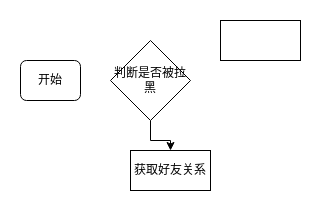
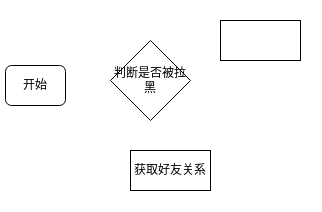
  <mxCell id="0" />
  <mxCell id="1" parent="0" />
- <mxCell id="2" value="开始" style="rounded=1;whiteSpace=wrap;html=1;" vertex="1" parent="1"><mxGeometry x="20" y="60" width="60" height="40" as="geometry" /></mxCell>
+ <mxCell id="2" value="开始" style="rounded=1;whiteSpace=wrap;html=1;" vertex="1" parent="1"><mxGeometry x="5" y="65" width="60" height="40" as="geometry" /></mxCell>
  <mxCell id="3" value="" style="rounded=0;whiteSpace=wrap;html=1;" vertex="1" parent="1"><mxGeometry x="220" y="20" width="80" height="40" as="geometry" /></mxCell>
- <mxCell id="4" style="edgeStyle=orthogonalEdgeStyle;rounded=0;orthogonalLoop=1;jettySize=auto;html=1;entryX=0.5;entryY=0;entryDx=0;entryDy=0;" edge="1" parent="1" source="5" target="6"><mxGeometry relative="1" as="geometry" /></mxCell>
  <mxCell id="5" value="判断是否被拉黑" style="rhombus;whiteSpace=wrap;html=1;" vertex="1" parent="1"><mxGeometry x="110" y="40" width="80" height="80" as="geometry" /></mxCell>
  <mxCell id="6" value="获取好友关系" style="rounded=0;whiteSpace=wrap;html=1;" vertex="1" parent="1"><mxGeometry x="130" y="150" width="80" height="40" as="geometry" /></mxCell>
